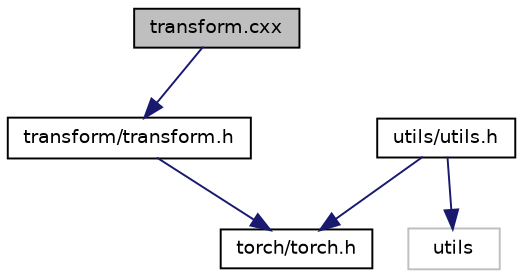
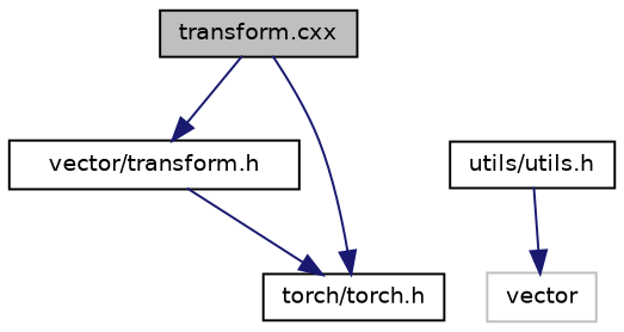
  digraph {
    node [color=black fillcolor=white fontname=Helvetica fontsize=10 shape=record style=filled]
    edge [color=midnightblue fontname=Helvetica fontsize=10 labelfontname=Helvetica labelfontsize=10 style=solid]
    n1 [fillcolor=grey75 fontcolor=black height=0.2 label="transform.cxx" width=0.4]
-   n2 [height=0.2 label="transform/transform.h" width=0.4]
+   n2 [height=0.2 label="vector/transform.h" width=0.4]
    n3 [height=0.2 label="torch/torch.h" width=0.4]
    n4 [height=0.2 label="utils/utils.h" width=0.4]
-   n5 [color=grey75 height=0.2 label=utils width=0.4]
+   n5 [color=grey75 height=0.2 label=vector width=0.4]
    n1 -> n2
    n2 -> n3
-   n4 -> n3
+   n1 -> n3
    n4 -> n5
  }
